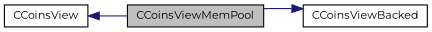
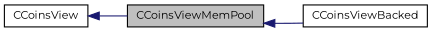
  digraph {
    fontname=Montserrat
    rankdir=LR
    node [color=black fillcolor=white fontname=Montserrat fontsize=10 shape=record style=filled]
    edge [color=midnightblue dir=back fontname=Montserrat fontsize=10 labelfontname=Helvetica labelfontsize=10 style=solid]
    n1 [fillcolor=grey75 fontcolor=black height=0.2 label=CCoinsViewMemPool width=0.4]
    n2 [height=0.2 label=CCoinsViewBacked width=0.4]
    n3 [height=0.2 label=CCoinsView width=0.4]
-   n2 -> n1
+   n1 -> n2
    n3 -> n1
  }
